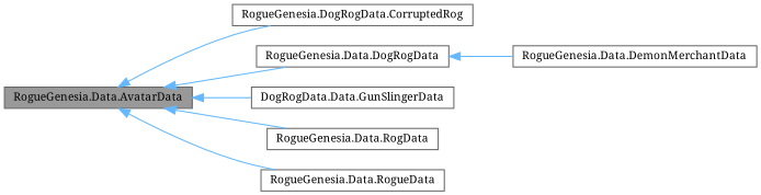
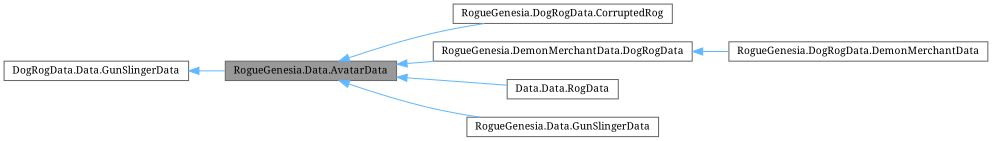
  digraph {
    fontname="Noto Serif"
    rankdir=LR
    node [color=gray40 fillcolor=white fontname="Noto Serif" fontsize=10 shape=box style=filled]
    edge [color=steelblue1 dir=back fontname="Noto Serif" fontsize=10 labelfontname=Helvetica labelfontsize=10 style=solid]
    n1 [fillcolor=grey60 fontcolor=black height=0.2 label="RogueGenesia.Data.AvatarData" width=0.4]
    n2 [height=0.2 label="RogueGenesia.DogRogData.CorruptedRog" width=0.4]
-   n3 [height=0.2 label="RogueGenesia.Data.DogRogData" width=0.4]
+   n3 [height=0.2 label="RogueGenesia.DemonMerchantData.DogRogData" width=0.4]
    n4 [height=0.2 label="DogRogData.Data.GunSlingerData" width=0.4]
-   n5 [height=0.2 label="RogueGenesia.Data.RogData" width=0.4]
-   n6 [height=0.2 label="RogueGenesia.Data.RogueData" width=0.4]
-   n7 [height=0.2 label="RogueGenesia.Data.DemonMerchantData" width=0.4]
+   n5 [height=0.2 label="Data.Data.RogData" width=0.4]
+   n6 [height=0.2 label="RogueGenesia.Data.GunSlingerData" width=0.4]
+   n7 [height=0.2 label="RogueGenesia.DogRogData.DemonMerchantData" width=0.4]
    n1 -> n2
    n1 -> n3
-   n1 -> n4
+   n4 -> n1
    n1 -> n5
    n1 -> n6
    n3 -> n7
  }
